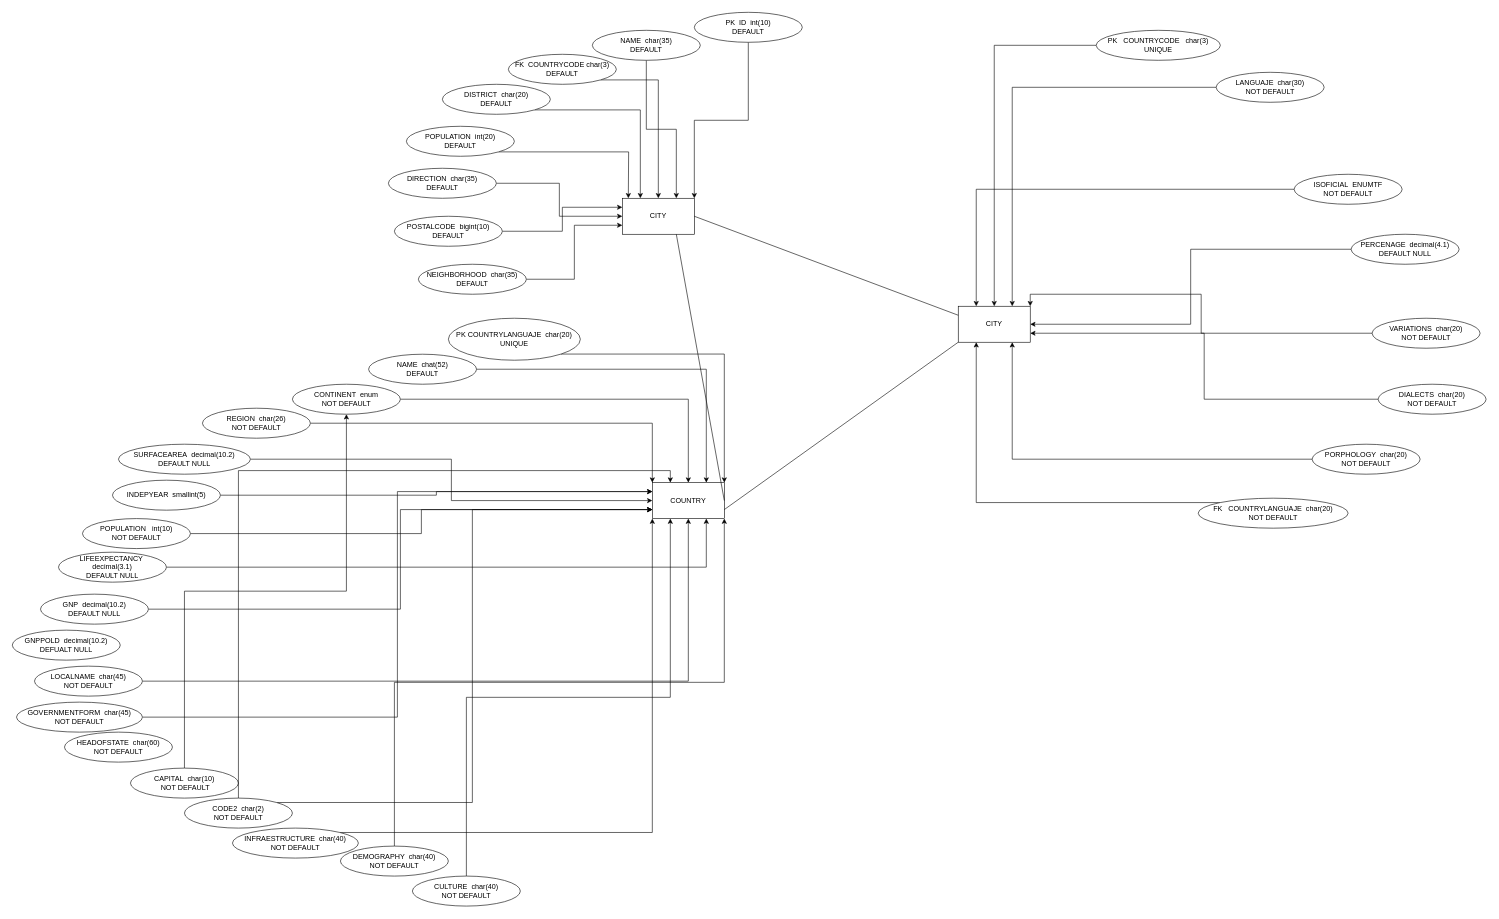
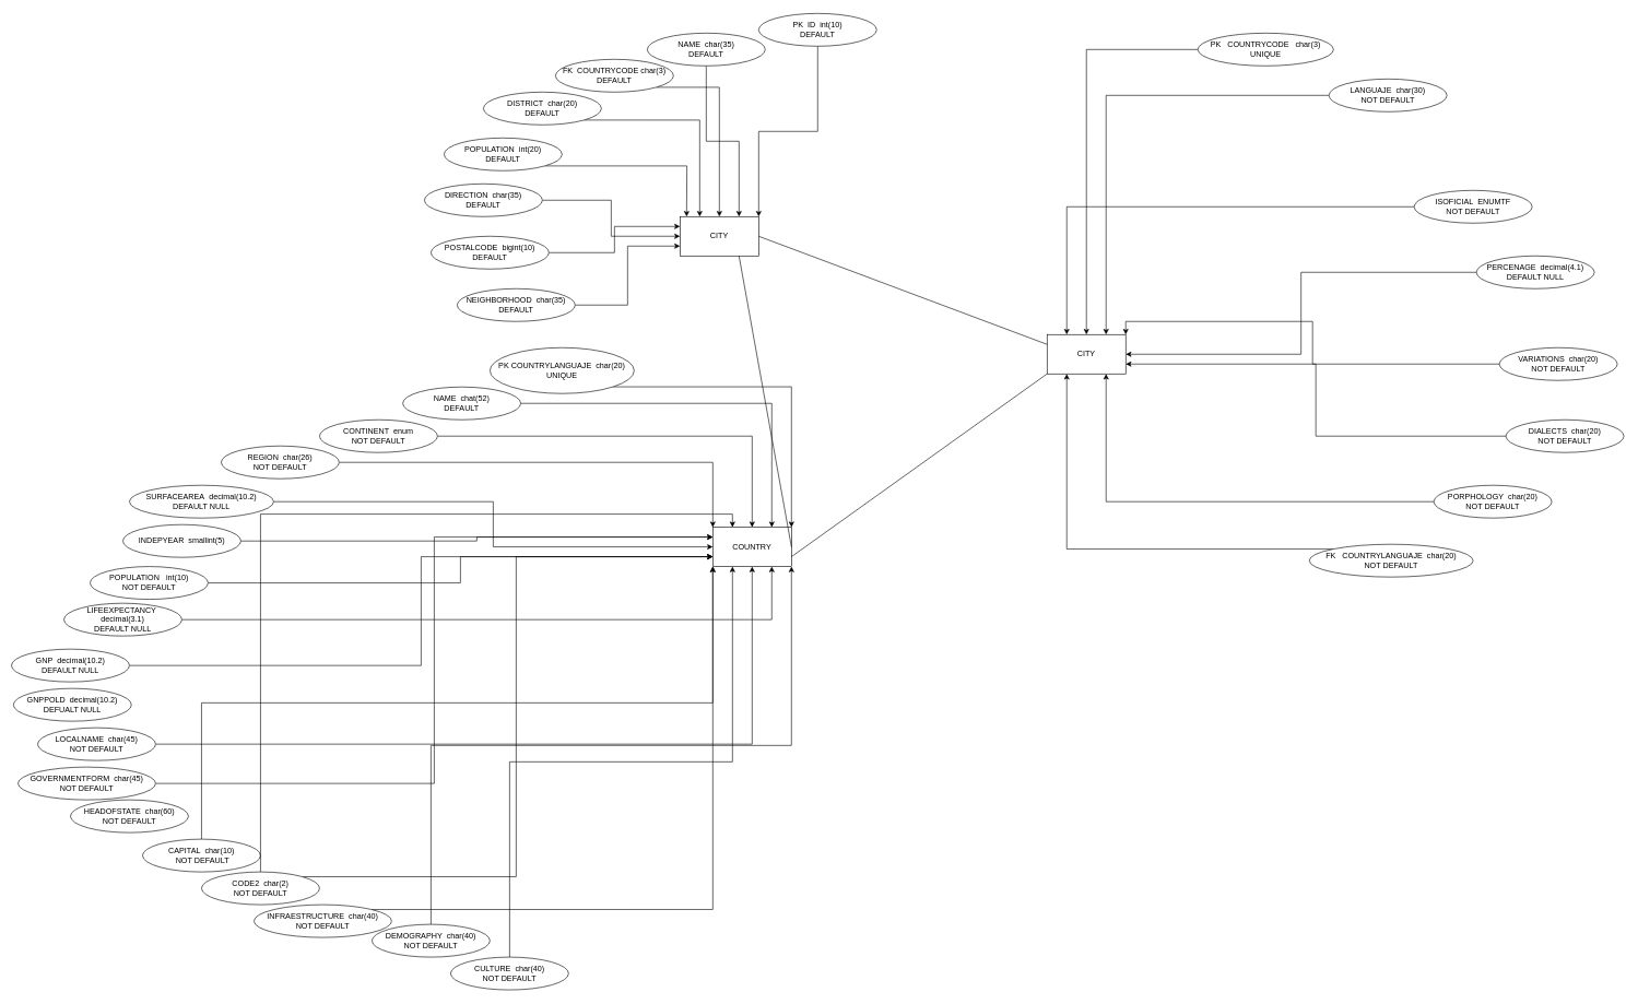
  <mxCell id="0" />
  <mxCell id="1" parent="0" />
  <mxCell id="2" value="CITY" style="rounded=0;whiteSpace=wrap;html=1;" vertex="1" parent="1"><mxGeometry x="1037" y="330" width="120" height="60" as="geometry" /></mxCell>
  <mxCell id="3" style="edgeStyle=orthogonalEdgeStyle;rounded=0;orthogonalLoop=1;jettySize=auto;html=1;exitX=1;exitY=0.5;exitDx=0;exitDy=0;entryX=0;entryY=0.75;entryDx=0;entryDy=0;" edge="1" parent="1" source="4" target="2"><mxGeometry relative="1" as="geometry" /></mxCell>
  <mxCell id="4" value="NEIGHBORHOOD&amp;nbsp; char(35)&lt;br&gt;DEFAULT" style="ellipse;whiteSpace=wrap;html=1;" vertex="1" parent="1"><mxGeometry x="697" y="440" width="180" height="50" as="geometry" /></mxCell>
  <mxCell id="5" style="edgeStyle=orthogonalEdgeStyle;rounded=0;orthogonalLoop=1;jettySize=auto;html=1;exitX=1;exitY=0.5;exitDx=0;exitDy=0;entryX=0;entryY=0.25;entryDx=0;entryDy=0;" edge="1" parent="1" source="6" target="2"><mxGeometry relative="1" as="geometry" /></mxCell>
  <mxCell id="6" value="POSTALCODE&amp;nbsp; bigint(10)&lt;br&gt;DEFAULT" style="ellipse;whiteSpace=wrap;html=1;" vertex="1" parent="1"><mxGeometry x="657" y="360" width="180" height="50" as="geometry" /></mxCell>
  <mxCell id="7" style="edgeStyle=orthogonalEdgeStyle;rounded=0;orthogonalLoop=1;jettySize=auto;html=1;exitX=1;exitY=0.5;exitDx=0;exitDy=0;entryX=0;entryY=0.5;entryDx=0;entryDy=0;" edge="1" parent="1" source="8" target="2"><mxGeometry relative="1" as="geometry" /></mxCell>
  <mxCell id="8" value="DIRECTION&amp;nbsp; char(35)&lt;br&gt;DEFAULT" style="ellipse;whiteSpace=wrap;html=1;" vertex="1" parent="1"><mxGeometry x="647" width="180" height="50" as="geometry" y="280" /></mxCell>
  <mxCell id="9" style="edgeStyle=orthogonalEdgeStyle;rounded=0;orthogonalLoop=1;jettySize=auto;html=1;exitX=1;exitY=1;exitDx=0;exitDy=0;" edge="1" parent="1" source="10"><mxGeometry relative="1" as="geometry"><mxPoint x="1047" y="330" as="targetPoint" /></mxGeometry></mxCell>
  <mxCell id="10" value="POPULATION&amp;nbsp; int(20)&lt;br&gt;DEFAULT" style="ellipse;whiteSpace=wrap;html=1;" vertex="1" parent="1"><mxGeometry x="677" y="210" width="180" height="50" as="geometry" /></mxCell>
  <mxCell id="11" style="edgeStyle=orthogonalEdgeStyle;rounded=0;orthogonalLoop=1;jettySize=auto;html=1;exitX=1;exitY=1;exitDx=0;exitDy=0;entryX=0.25;entryY=0;entryDx=0;entryDy=0;" edge="1" parent="1" source="12" target="2"><mxGeometry relative="1" as="geometry" /></mxCell>
  <mxCell id="12" value="DISTRICT&amp;nbsp; char(20)&lt;br&gt;DEFAULT" style="ellipse;whiteSpace=wrap;html=1;" vertex="1" parent="1"><mxGeometry x="737" y="140" width="180" height="50" as="geometry" /></mxCell>
  <mxCell id="13" style="edgeStyle=orthogonalEdgeStyle;rounded=0;orthogonalLoop=1;jettySize=auto;html=1;exitX=1;exitY=1;exitDx=0;exitDy=0;entryX=0.5;entryY=0;entryDx=0;entryDy=0;" edge="1" parent="1" source="14" target="2"><mxGeometry relative="1" as="geometry" /></mxCell>
  <mxCell id="14" value="FK&amp;nbsp; COUNTRYCODE char(3)&lt;br&gt;DEFAULT" style="ellipse;whiteSpace=wrap;html=1;" vertex="1" parent="1"><mxGeometry x="847" y="90" width="180" height="50" as="geometry" /></mxCell>
  <mxCell id="15" style="edgeStyle=orthogonalEdgeStyle;rounded=0;orthogonalLoop=1;jettySize=auto;html=1;exitX=0.5;exitY=1;exitDx=0;exitDy=0;entryX=0.75;entryY=0;entryDx=0;entryDy=0;" edge="1" parent="1" source="16" target="2"><mxGeometry relative="1" as="geometry" /></mxCell>
  <mxCell id="16" value="NAME&amp;nbsp; char(35)&lt;br&gt;DEFAULT" style="ellipse;whiteSpace=wrap;html=1;" vertex="1" parent="1"><mxGeometry x="987" y="50" width="180" height="50" as="geometry" /></mxCell>
  <mxCell id="17" style="edgeStyle=orthogonalEdgeStyle;rounded=0;orthogonalLoop=1;jettySize=auto;html=1;exitX=0.5;exitY=1;exitDx=0;exitDy=0;entryX=1;entryY=0;entryDx=0;entryDy=0;" edge="1" parent="1" source="18" target="2"><mxGeometry relative="1" as="geometry" /></mxCell>
  <mxCell id="18" value="PK&amp;nbsp; ID&amp;nbsp; int(10)&lt;br&gt;DEFAULT" style="ellipse;whiteSpace=wrap;html=1;" vertex="1" parent="1"><mxGeometry x="1157" y="20" width="180" height="50" as="geometry" /></mxCell>
  <mxCell id="19" style="edgeStyle=orthogonalEdgeStyle;rounded=0;orthogonalLoop=1;jettySize=auto;html=1;exitX=1;exitY=0.5;exitDx=0;exitDy=0;entryX=0;entryY=0.5;entryDx=0;entryDy=0;" edge="1" parent="1" source="20" target="21"><mxGeometry relative="1" as="geometry" /></mxCell>
  <mxCell id="20" value="SURFACEAREA&amp;nbsp; decimal(10.2)&lt;br&gt;DEFAULT NULL" style="ellipse;whiteSpace=wrap;html=1;" vertex="1" parent="1"><mxGeometry x="197" y="740" width="220" height="50" as="geometry" /></mxCell>
  <mxCell id="21" value="COUNTRY" style="rounded=0;whiteSpace=wrap;html=1;" vertex="1" parent="1"><mxGeometry x="1087" y="804" width="120" height="60" as="geometry" /></mxCell>
  <mxCell id="22" style="edgeStyle=orthogonalEdgeStyle;rounded=0;orthogonalLoop=1;jettySize=auto;html=1;exitX=1;exitY=0.5;exitDx=0;exitDy=0;entryX=0;entryY=0;entryDx=0;entryDy=0;" edge="1" parent="1" source="23" target="21"><mxGeometry relative="1" as="geometry" /></mxCell>
  <mxCell id="23" value="REGION&amp;nbsp; char(26)&lt;br&gt;NOT DEFAULT" style="ellipse;whiteSpace=wrap;html=1;" vertex="1" parent="1"><mxGeometry x="337" y="680" width="180" height="50" as="geometry" /></mxCell>
  <mxCell id="24" style="edgeStyle=orthogonalEdgeStyle;rounded=0;orthogonalLoop=1;jettySize=auto;html=1;exitX=1;exitY=0.5;exitDx=0;exitDy=0;entryX=0.5;entryY=0;entryDx=0;entryDy=0;" edge="1" parent="1" source="25" target="21"><mxGeometry relative="1" as="geometry" /></mxCell>
  <mxCell id="25" value="CONTINENT&amp;nbsp; enum&lt;br&gt;NOT DEFAULT" style="ellipse;whiteSpace=wrap;html=1;" vertex="1" parent="1"><mxGeometry x="487" y="640" width="180" height="50" as="geometry" /></mxCell>
  <mxCell id="26" style="edgeStyle=orthogonalEdgeStyle;rounded=0;orthogonalLoop=1;jettySize=auto;html=1;exitX=1;exitY=0.5;exitDx=0;exitDy=0;entryX=0.75;entryY=0;entryDx=0;entryDy=0;" edge="1" parent="1" source="27" target="21"><mxGeometry relative="1" as="geometry" /></mxCell>
  <mxCell id="27" value="NAME&amp;nbsp; chat(52)&lt;br&gt;DEFAULT" style="ellipse;whiteSpace=wrap;html=1;" vertex="1" parent="1"><mxGeometry x="614" y="590" width="180" height="50" as="geometry" /></mxCell>
  <mxCell id="28" style="edgeStyle=orthogonalEdgeStyle;rounded=0;orthogonalLoop=1;jettySize=auto;html=1;exitX=1;exitY=1;exitDx=0;exitDy=0;entryX=1;entryY=0;entryDx=0;entryDy=0;" edge="1" parent="1" source="29" target="21"><mxGeometry relative="1" as="geometry" /></mxCell>
  <mxCell id="29" value="PK COUNTRYLANGUAJE&amp;nbsp; char(20)&lt;br&gt;UNIQUE" style="ellipse;whiteSpace=wrap;html=1;" vertex="1" parent="1"><mxGeometry x="747" y="530" width="220" height="70" as="geometry" /></mxCell>
  <mxCell id="30" style="edgeStyle=orthogonalEdgeStyle;rounded=0;orthogonalLoop=1;jettySize=auto;html=1;exitX=1;exitY=0.5;exitDx=0;exitDy=0;entryX=0;entryY=0.25;entryDx=0;entryDy=0;" edge="1" parent="1" source="31" target="21"><mxGeometry relative="1" as="geometry" /></mxCell>
  <mxCell id="31" value="INDEPYEAR&amp;nbsp; smallint(5)" style="ellipse;whiteSpace=wrap;html=1;" vertex="1" parent="1"><mxGeometry x="187" y="800" width="180" height="50" as="geometry" /></mxCell>
  <mxCell id="32" style="edgeStyle=orthogonalEdgeStyle;rounded=0;orthogonalLoop=1;jettySize=auto;html=1;exitX=1;exitY=0.5;exitDx=0;exitDy=0;entryX=0;entryY=0.75;entryDx=0;entryDy=0;" edge="1" parent="1" source="33" target="21"><mxGeometry relative="1" as="geometry" /></mxCell>
  <mxCell id="33" value="POPULATION&amp;nbsp; &amp;nbsp;int(10)&lt;br&gt;NOT DEFAULT" style="ellipse;whiteSpace=wrap;html=1;" vertex="1" parent="1"><mxGeometry x="137" y="864" width="180" height="50" as="geometry" /></mxCell>
  <mxCell id="34" style="edgeStyle=orthogonalEdgeStyle;rounded=0;orthogonalLoop=1;jettySize=auto;html=1;exitX=1;exitY=0.5;exitDx=0;exitDy=0;entryX=0.75;entryY=1;entryDx=0;entryDy=0;" edge="1" parent="1" source="35" target="21"><mxGeometry relative="1" as="geometry" /></mxCell>
  <mxCell id="35" value="LIFEEXPECTANCY&amp;nbsp; decimal(3.1)&lt;br&gt;DEFAULT NULL" style="ellipse;whiteSpace=wrap;html=1;" vertex="1" parent="1"><mxGeometry x="97" y="920" width="180" height="50" as="geometry" /></mxCell>
  <mxCell id="36" style="edgeStyle=orthogonalEdgeStyle;rounded=0;orthogonalLoop=1;jettySize=auto;html=1;exitX=1;exitY=0.5;exitDx=0;exitDy=0;entryX=0;entryY=0.75;entryDx=0;entryDy=0;" edge="1" parent="1" source="37" target="21"><mxGeometry relative="1" as="geometry" /></mxCell>
- <mxCell id="37" value="GNP&amp;nbsp; decimal(10.2)&lt;br&gt;DEFAULT NULL" style="ellipse;whiteSpace=wrap;html=1;" vertex="1" parent="1"><mxGeometry x="67" y="990" width="180" height="50" as="geometry" /></mxCell>
+ <mxCell id="37" value="GNP&amp;nbsp; decimal(10.2)&lt;br&gt;DEFAULT NULL" style="ellipse;whiteSpace=wrap;html=1;" vertex="1" parent="1"><mxGeometry x="17" y="990" width="180" height="50" as="geometry" /></mxCell>
  <mxCell id="38" value="GNPPOLD&amp;nbsp; decimal(10.2)&lt;br&gt;DEFUALT NULL" style="ellipse;whiteSpace=wrap;html=1;" vertex="1" parent="1"><mxGeometry x="20" y="1050" width="180" height="50" as="geometry" /></mxCell>
  <mxCell id="39" style="edgeStyle=orthogonalEdgeStyle;rounded=0;orthogonalLoop=1;jettySize=auto;html=1;exitX=1;exitY=0.5;exitDx=0;exitDy=0;entryX=0.5;entryY=1;entryDx=0;entryDy=0;" edge="1" parent="1" source="40" target="21"><mxGeometry relative="1" as="geometry" /></mxCell>
  <mxCell id="40" value="LOCALNAME&amp;nbsp; char(45)&lt;br&gt;NOT DEFAULT" style="ellipse;whiteSpace=wrap;html=1;" vertex="1" parent="1"><mxGeometry x="57" y="1110" width="180" height="50" as="geometry" /></mxCell>
  <mxCell id="41" style="edgeStyle=orthogonalEdgeStyle;rounded=0;orthogonalLoop=1;jettySize=auto;html=1;exitX=1;exitY=0.5;exitDx=0;exitDy=0;entryX=0;entryY=0.25;entryDx=0;entryDy=0;" edge="1" parent="1" source="42" target="21"><mxGeometry relative="1" as="geometry" /></mxCell>
  <mxCell id="42" value="GOVERNMENTFORM&amp;nbsp; char(45)&lt;br&gt;NOT DEFAULT" style="ellipse;whiteSpace=wrap;html=1;" vertex="1" parent="1"><mxGeometry x="27" y="1170" width="210" height="50" as="geometry" /></mxCell>
  <mxCell id="43" value="HEADOFSTATE&amp;nbsp; char(60)&lt;br&gt;NOT DEFAULT" style="ellipse;whiteSpace=wrap;html=1;" vertex="1" parent="1"><mxGeometry x="107" y="1220" width="180" height="50" as="geometry" /></mxCell>
- <mxCell id="44" style="edgeStyle=orthogonalEdgeStyle;rounded=0;orthogonalLoop=1;jettySize=auto;html=1;exitX=0.5;exitY=0;exitDx=0;exitDy=0;" edge="1" parent="1" source="45" target="25"><mxGeometry relative="1" as="geometry" /></mxCell>
+ <mxCell id="44" style="edgeStyle=orthogonalEdgeStyle;rounded=0;orthogonalLoop=1;jettySize=auto;html=1;exitX=0.5;exitY=0;exitDx=0;exitDy=0;entryX=0;entryY=1;entryDx=0;entryDy=0;" edge="1" parent="1" source="45" target="21"><mxGeometry relative="1" as="geometry" /></mxCell>
  <mxCell id="45" value="CAPITAL&amp;nbsp; char(10)&lt;br&gt;&amp;nbsp;NOT DEFAULT" style="ellipse;whiteSpace=wrap;html=1;" vertex="1" parent="1"><mxGeometry x="217" y="1280" width="180" height="50" as="geometry" /></mxCell>
  <mxCell id="46" style="edgeStyle=orthogonalEdgeStyle;rounded=0;orthogonalLoop=1;jettySize=auto;html=1;exitX=0.5;exitY=0;exitDx=0;exitDy=0;entryX=0.25;entryY=0;entryDx=0;entryDy=0;" edge="1" parent="1" source="48" target="21"><mxGeometry relative="1" as="geometry" /></mxCell>
  <mxCell id="47" style="edgeStyle=orthogonalEdgeStyle;rounded=0;orthogonalLoop=1;jettySize=auto;html=1;exitX=1;exitY=0;exitDx=0;exitDy=0;entryX=0;entryY=0.75;entryDx=0;entryDy=0;" edge="1" parent="1" source="48" target="21"><mxGeometry relative="1" as="geometry" /></mxCell>
  <mxCell id="48" value="CODE2&amp;nbsp; char(2)&lt;br&gt;NOT DEFAULT" style="ellipse;whiteSpace=wrap;html=1;" vertex="1" parent="1"><mxGeometry x="307" y="1330" width="180" height="50" as="geometry" /></mxCell>
  <mxCell id="49" style="edgeStyle=orthogonalEdgeStyle;rounded=0;orthogonalLoop=1;jettySize=auto;html=1;exitX=1;exitY=0;exitDx=0;exitDy=0;entryX=0;entryY=1;entryDx=0;entryDy=0;" edge="1" parent="1" source="50" target="21"><mxGeometry relative="1" as="geometry" /></mxCell>
  <mxCell id="50" value="INFRAESTRUCTURE&amp;nbsp; char(40)&lt;br&gt;NOT DEFAULT" style="ellipse;whiteSpace=wrap;html=1;" vertex="1" parent="1"><mxGeometry x="387" y="1380" width="210" height="50" as="geometry" /></mxCell>
  <mxCell id="51" style="edgeStyle=orthogonalEdgeStyle;rounded=0;orthogonalLoop=1;jettySize=auto;html=1;exitX=0.5;exitY=0;exitDx=0;exitDy=0;entryX=1;entryY=1;entryDx=0;entryDy=0;" edge="1" parent="1" source="52" target="21"><mxGeometry relative="1" as="geometry" /></mxCell>
  <mxCell id="52" value="DEMOGRAPHY&amp;nbsp; char(40)&lt;br&gt;NOT DEFAULT" style="ellipse;whiteSpace=wrap;html=1;" vertex="1" parent="1"><mxGeometry x="567" y="1410" width="180" height="50" as="geometry" /></mxCell>
  <mxCell id="53" style="edgeStyle=orthogonalEdgeStyle;rounded=0;orthogonalLoop=1;jettySize=auto;html=1;exitX=0.5;exitY=0;exitDx=0;exitDy=0;entryX=0.25;entryY=1;entryDx=0;entryDy=0;" edge="1" parent="1" source="54" target="21"><mxGeometry relative="1" as="geometry" /></mxCell>
  <mxCell id="54" value="CULTURE&amp;nbsp; char(40)&lt;br&gt;NOT DEFAULT" style="ellipse;whiteSpace=wrap;html=1;" vertex="1" parent="1"><mxGeometry x="687" y="1460" width="180" height="50" as="geometry" /></mxCell>
  <mxCell id="55" style="edgeStyle=orthogonalEdgeStyle;rounded=0;orthogonalLoop=1;jettySize=auto;html=1;exitX=0.5;exitY=1;exitDx=0;exitDy=0;" edge="1" parent="1" source="27" target="27"><mxGeometry relative="1" as="geometry" /></mxCell>
  <mxCell id="56" value="CITY" style="rounded=0;whiteSpace=wrap;html=1;" vertex="1" parent="1"><mxGeometry x="1597" y="510" width="120" height="60" as="geometry" /></mxCell>
  <mxCell id="57" style="edgeStyle=orthogonalEdgeStyle;rounded=0;orthogonalLoop=1;jettySize=auto;html=1;exitX=0;exitY=0.5;exitDx=0;exitDy=0;entryX=0.5;entryY=0;entryDx=0;entryDy=0;" edge="1" parent="1" source="58" target="56"><mxGeometry relative="1" as="geometry" /></mxCell>
  <mxCell id="58" value="PK&amp;nbsp; &amp;nbsp;COUNTRYCODE&amp;nbsp; &amp;nbsp;char(3)&lt;br&gt;UNIQUE" style="ellipse;whiteSpace=wrap;html=1;" vertex="1" parent="1"><mxGeometry x="1827" y="50" width="207" height="50" as="geometry" /></mxCell>
  <mxCell id="59" style="edgeStyle=orthogonalEdgeStyle;rounded=0;orthogonalLoop=1;jettySize=auto;html=1;exitX=0;exitY=0.5;exitDx=0;exitDy=0;entryX=1;entryY=0.75;entryDx=0;entryDy=0;" edge="1" parent="1" source="60" target="56"><mxGeometry relative="1" as="geometry" /></mxCell>
  <mxCell id="60" value="DIALECTS&amp;nbsp; char(20)&lt;br&gt;NOT DEFAULT" style="ellipse;whiteSpace=wrap;html=1;" vertex="1" parent="1"><mxGeometry x="2297" y="640" width="180" height="50" as="geometry" /></mxCell>
  <mxCell id="61" style="edgeStyle=orthogonalEdgeStyle;rounded=0;orthogonalLoop=1;jettySize=auto;html=1;exitX=0;exitY=0.5;exitDx=0;exitDy=0;entryX=1;entryY=0;entryDx=0;entryDy=0;" edge="1" parent="1" source="62" target="56"><mxGeometry relative="1" as="geometry" /></mxCell>
  <mxCell id="62" value="VARIATIONS&amp;nbsp; char(20)&lt;br&gt;NOT DEFAULT" style="ellipse;whiteSpace=wrap;html=1;" vertex="1" parent="1"><mxGeometry x="2287" y="530" width="180" height="50" as="geometry" /></mxCell>
  <mxCell id="63" style="edgeStyle=orthogonalEdgeStyle;rounded=0;orthogonalLoop=1;jettySize=auto;html=1;exitX=0;exitY=0.5;exitDx=0;exitDy=0;entryX=1;entryY=0.5;entryDx=0;entryDy=0;" edge="1" parent="1" source="64" target="56"><mxGeometry relative="1" as="geometry" /></mxCell>
  <mxCell id="64" value="PERCENAGE&amp;nbsp; decimal(4.1)&lt;br&gt;DEFAULT NULL" style="ellipse;whiteSpace=wrap;html=1;" vertex="1" parent="1"><mxGeometry x="2252" y="390" width="180" height="50" as="geometry" /></mxCell>
  <mxCell id="65" style="edgeStyle=orthogonalEdgeStyle;rounded=0;orthogonalLoop=1;jettySize=auto;html=1;exitX=0;exitY=0.5;exitDx=0;exitDy=0;entryX=0.75;entryY=0;entryDx=0;entryDy=0;" edge="1" parent="1" source="66" target="56"><mxGeometry relative="1" as="geometry" /></mxCell>
  <mxCell id="66" value="LANGUAJE&amp;nbsp; char(30)&lt;br&gt;NOT DEFAULT" style="ellipse;whiteSpace=wrap;html=1;" vertex="1" parent="1"><mxGeometry x="2027" y="120" width="180" height="50" as="geometry" /></mxCell>
  <mxCell id="67" style="edgeStyle=orthogonalEdgeStyle;rounded=0;orthogonalLoop=1;jettySize=auto;html=1;exitX=0;exitY=0.5;exitDx=0;exitDy=0;entryX=0.25;entryY=0;entryDx=0;entryDy=0;" edge="1" parent="1" source="68" target="56"><mxGeometry relative="1" as="geometry" /></mxCell>
  <mxCell id="68" value="ISOFICIAL&amp;nbsp; ENUMTF&lt;br&gt;NOT DEFAULT" style="ellipse;whiteSpace=wrap;html=1;" vertex="1" parent="1"><mxGeometry x="2157" y="290" width="180" height="50" as="geometry" /></mxCell>
  <mxCell id="69" style="edgeStyle=orthogonalEdgeStyle;rounded=0;orthogonalLoop=1;jettySize=auto;html=1;exitX=0;exitY=0.5;exitDx=0;exitDy=0;entryX=0.75;entryY=1;entryDx=0;entryDy=0;" edge="1" parent="1" source="70" target="56"><mxGeometry relative="1" as="geometry" /></mxCell>
  <mxCell id="70" value="PORPHOLOGY&amp;nbsp; char(20)&lt;br&gt;NOT DEFAULT" style="ellipse;whiteSpace=wrap;html=1;" vertex="1" parent="1"><mxGeometry x="2187" y="740" width="180" height="50" as="geometry" /></mxCell>
  <mxCell id="71" style="edgeStyle=orthogonalEdgeStyle;rounded=0;orthogonalLoop=1;jettySize=auto;html=1;exitX=0;exitY=0;exitDx=0;exitDy=0;entryX=0.25;entryY=1;entryDx=0;entryDy=0;" edge="1" parent="1" source="72" target="56"><mxGeometry relative="1" as="geometry" /></mxCell>
  <mxCell id="72" value="FK&amp;nbsp; &amp;nbsp;COUNTRYLANGUAJE&amp;nbsp; char(20)&lt;br&gt;NOT DEFAULT" style="ellipse;whiteSpace=wrap;html=1;" vertex="1" parent="1"><mxGeometry x="1997" y="830" width="250" height="50" as="geometry" /></mxCell>
  <mxCell id="73" value="" style="endArrow=none;html=1;rounded=0;exitX=1;exitY=0.5;exitDx=0;exitDy=0;entryX=0;entryY=0.25;entryDx=0;entryDy=0;" edge="1" parent="1" source="2" target="56"><mxGeometry width="50" height="50" relative="1" as="geometry"><mxPoint x="1357" y="490" as="sourcePoint" /><mxPoint x="1407" y="440" as="targetPoint" /></mxGeometry></mxCell>
  <mxCell id="74" value="" style="endArrow=none;html=1;rounded=0;exitX=0.75;exitY=1;exitDx=0;exitDy=0;entryX=1;entryY=0.5;entryDx=0;entryDy=0;" edge="1" parent="1" source="2" target="21"><mxGeometry width="50" height="50" relative="1" as="geometry"><mxPoint x="1097" y="500" as="sourcePoint" /><mxPoint x="1537" y="665" as="targetPoint" /></mxGeometry></mxCell>
  <mxCell id="75" value="" style="endArrow=none;html=1;rounded=0;entryX=0;entryY=1;entryDx=0;entryDy=0;exitX=1;exitY=0.75;exitDx=0;exitDy=0;" edge="1" parent="1" source="21" target="56"><mxGeometry width="50" height="50" relative="1" as="geometry"><mxPoint x="1237" y="830" as="sourcePoint" /><mxPoint x="1617" y="545" as="targetPoint" /></mxGeometry></mxCell>
